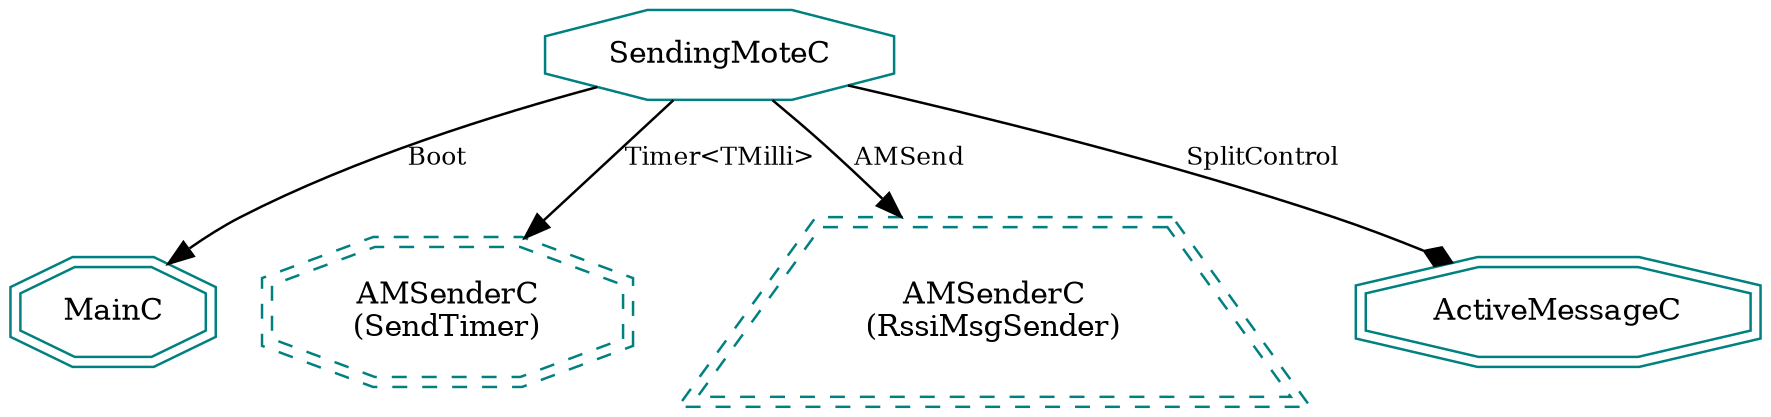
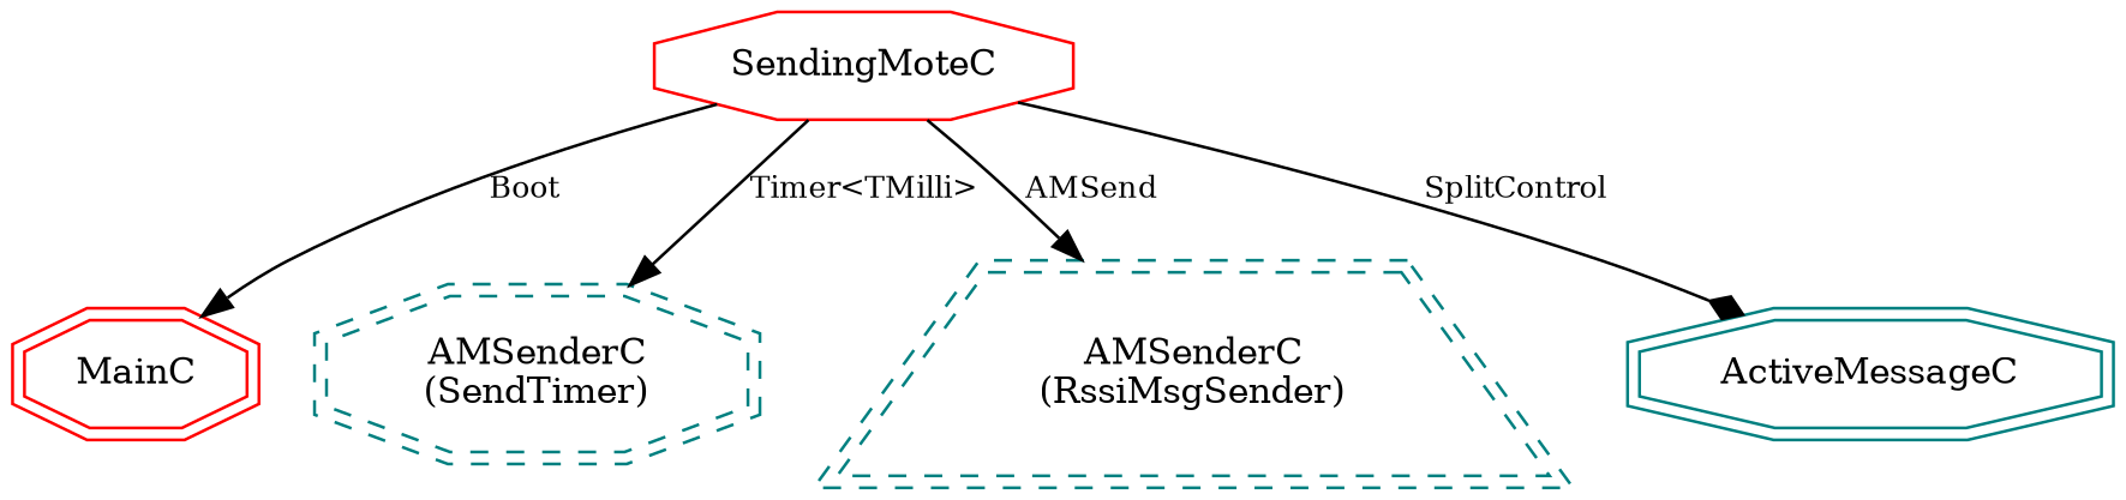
  digraph {
    node [color=teal fontsize=12 shape=octagon peripheries=2]
    edge [arrowhead=normal fontsize=10]
-   SendingMoteC [peripheries=""]
-   MainC
+   SendingMoteC [color=red peripheries=""]
+   MainC [color=red]
    n3 [label="AMSenderC\n(SendTimer)" style=dashed]
    n4 [label="AMSenderC\n(RssiMsgSender)" shape=trapezium style=dashed]
    ActiveMessageC
    SendingMoteC -> MainC [label=Boot]
    SendingMoteC -> n3 [label="Timer<TMilli>"]
    SendingMoteC -> n4 [label=AMSend]
    SendingMoteC -> ActiveMessageC [arrowhead=diamond label=SplitControl]
  }
